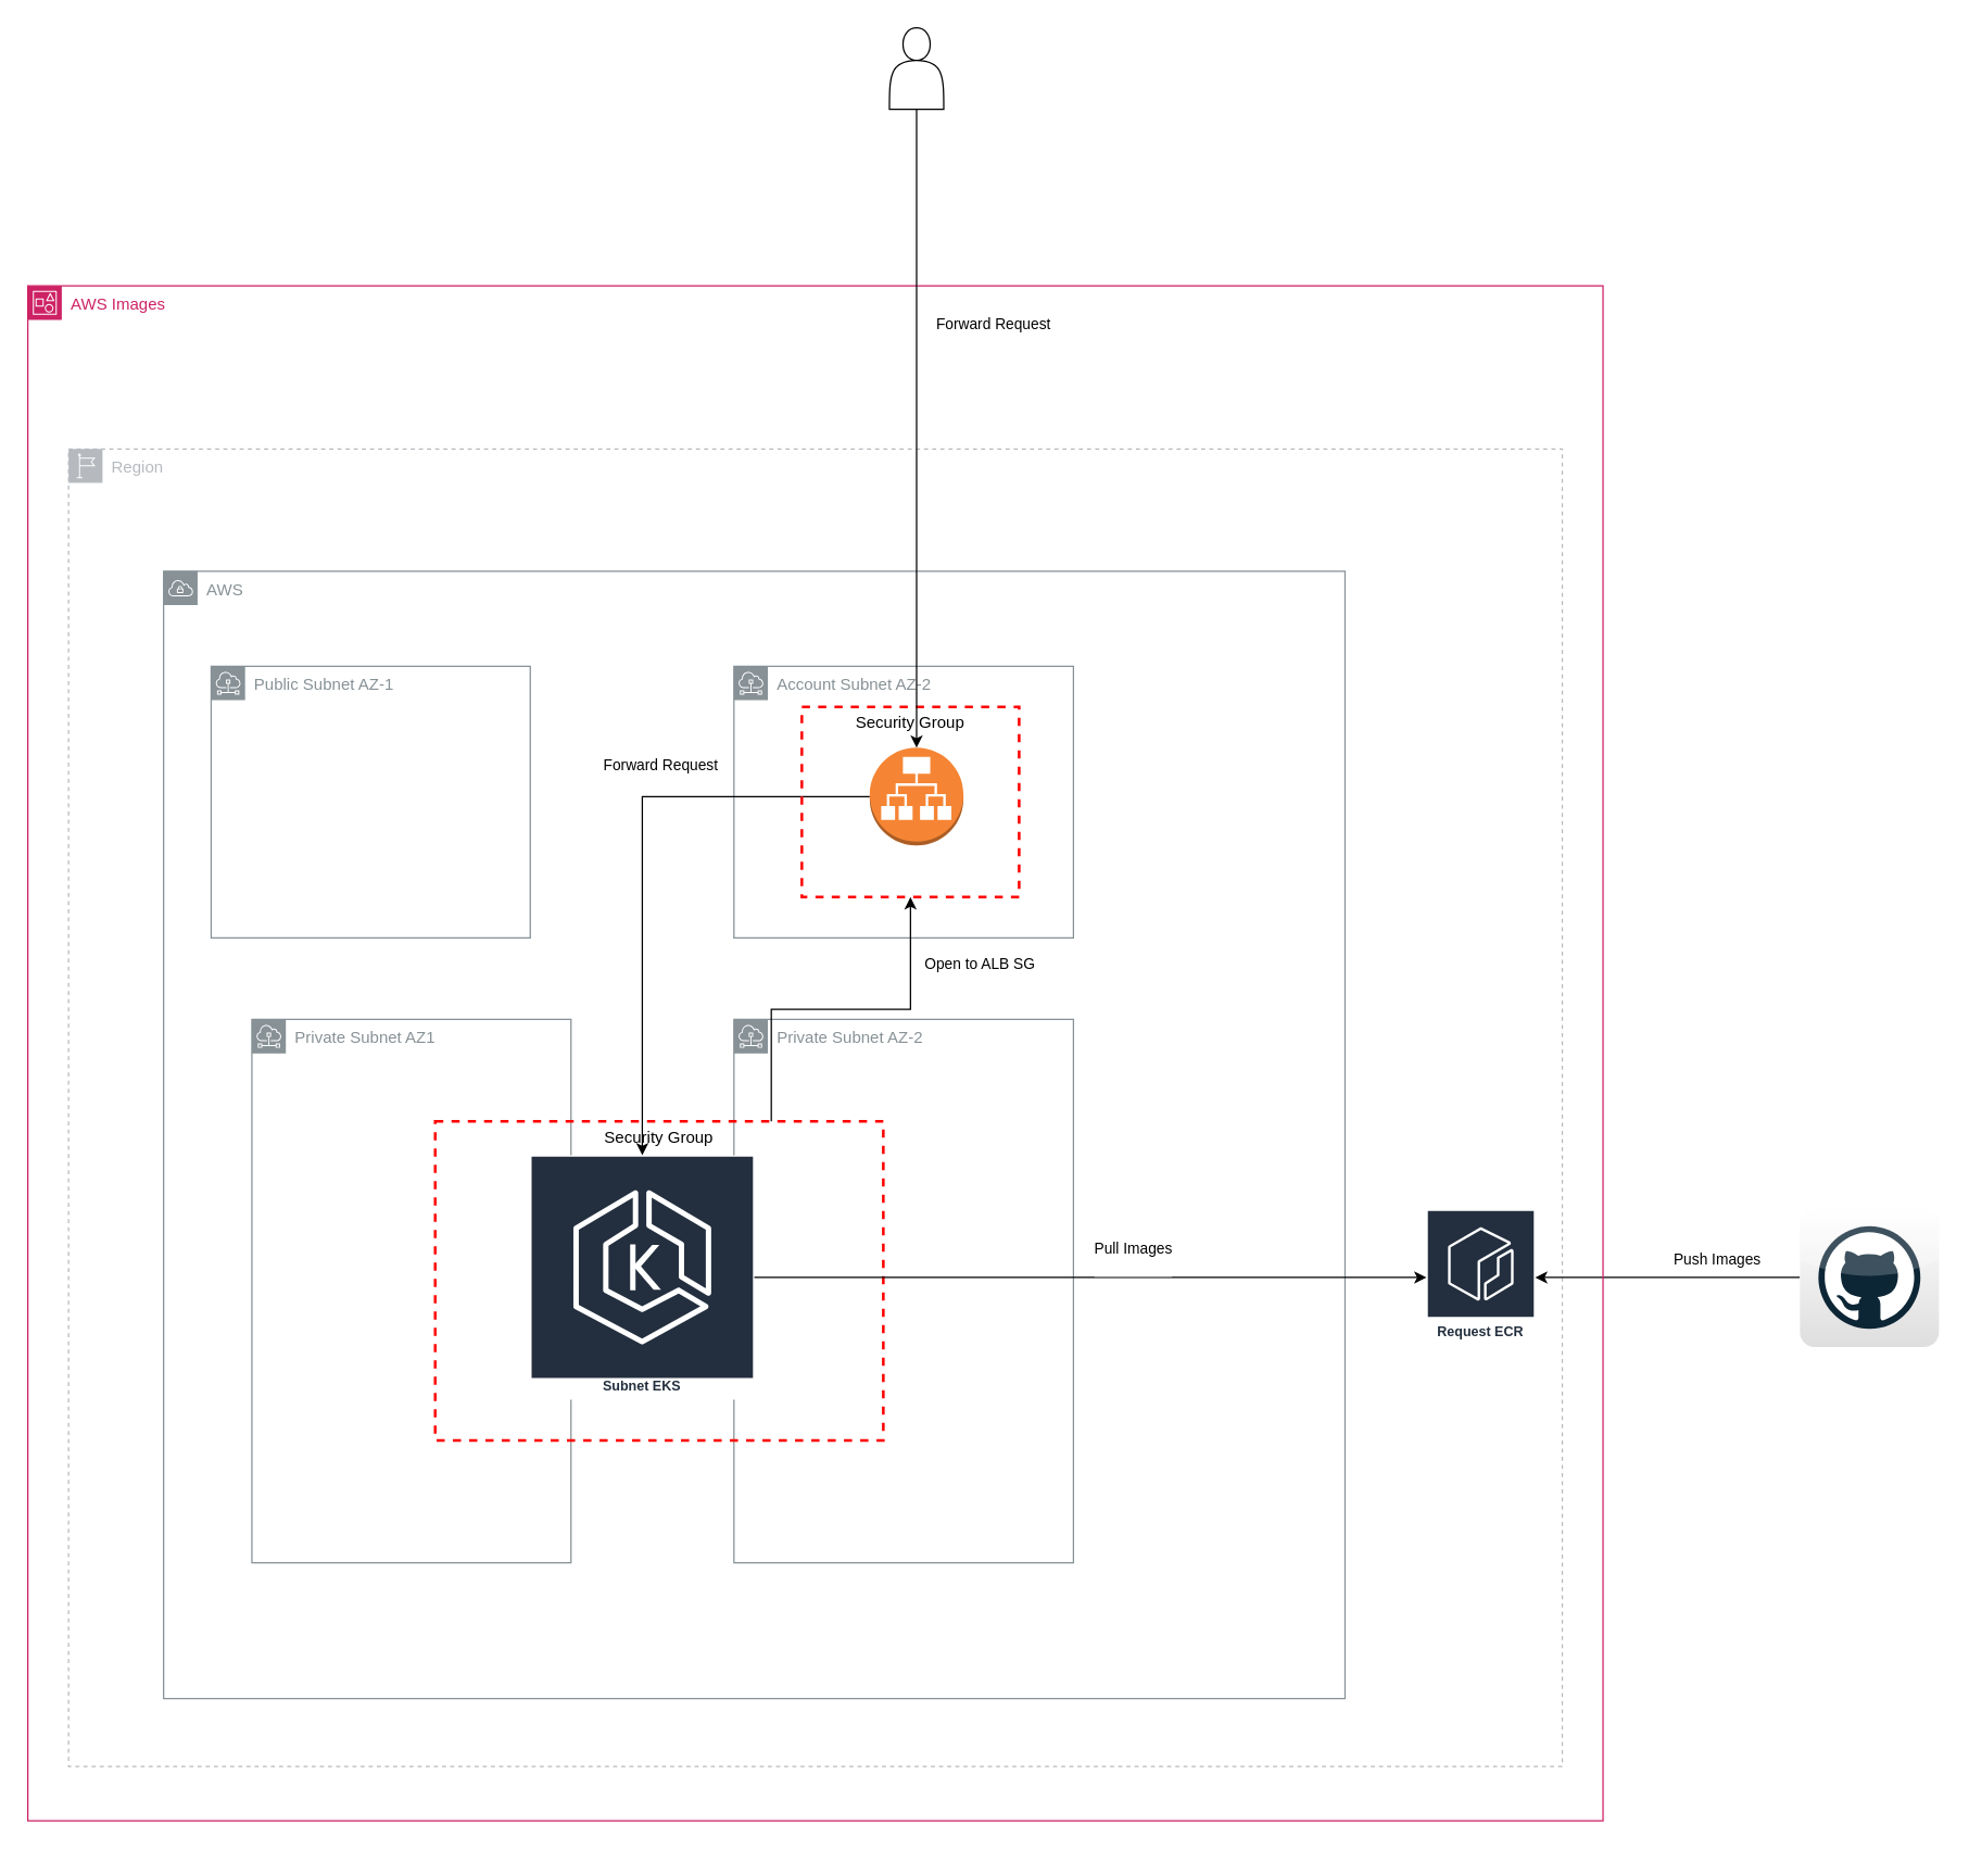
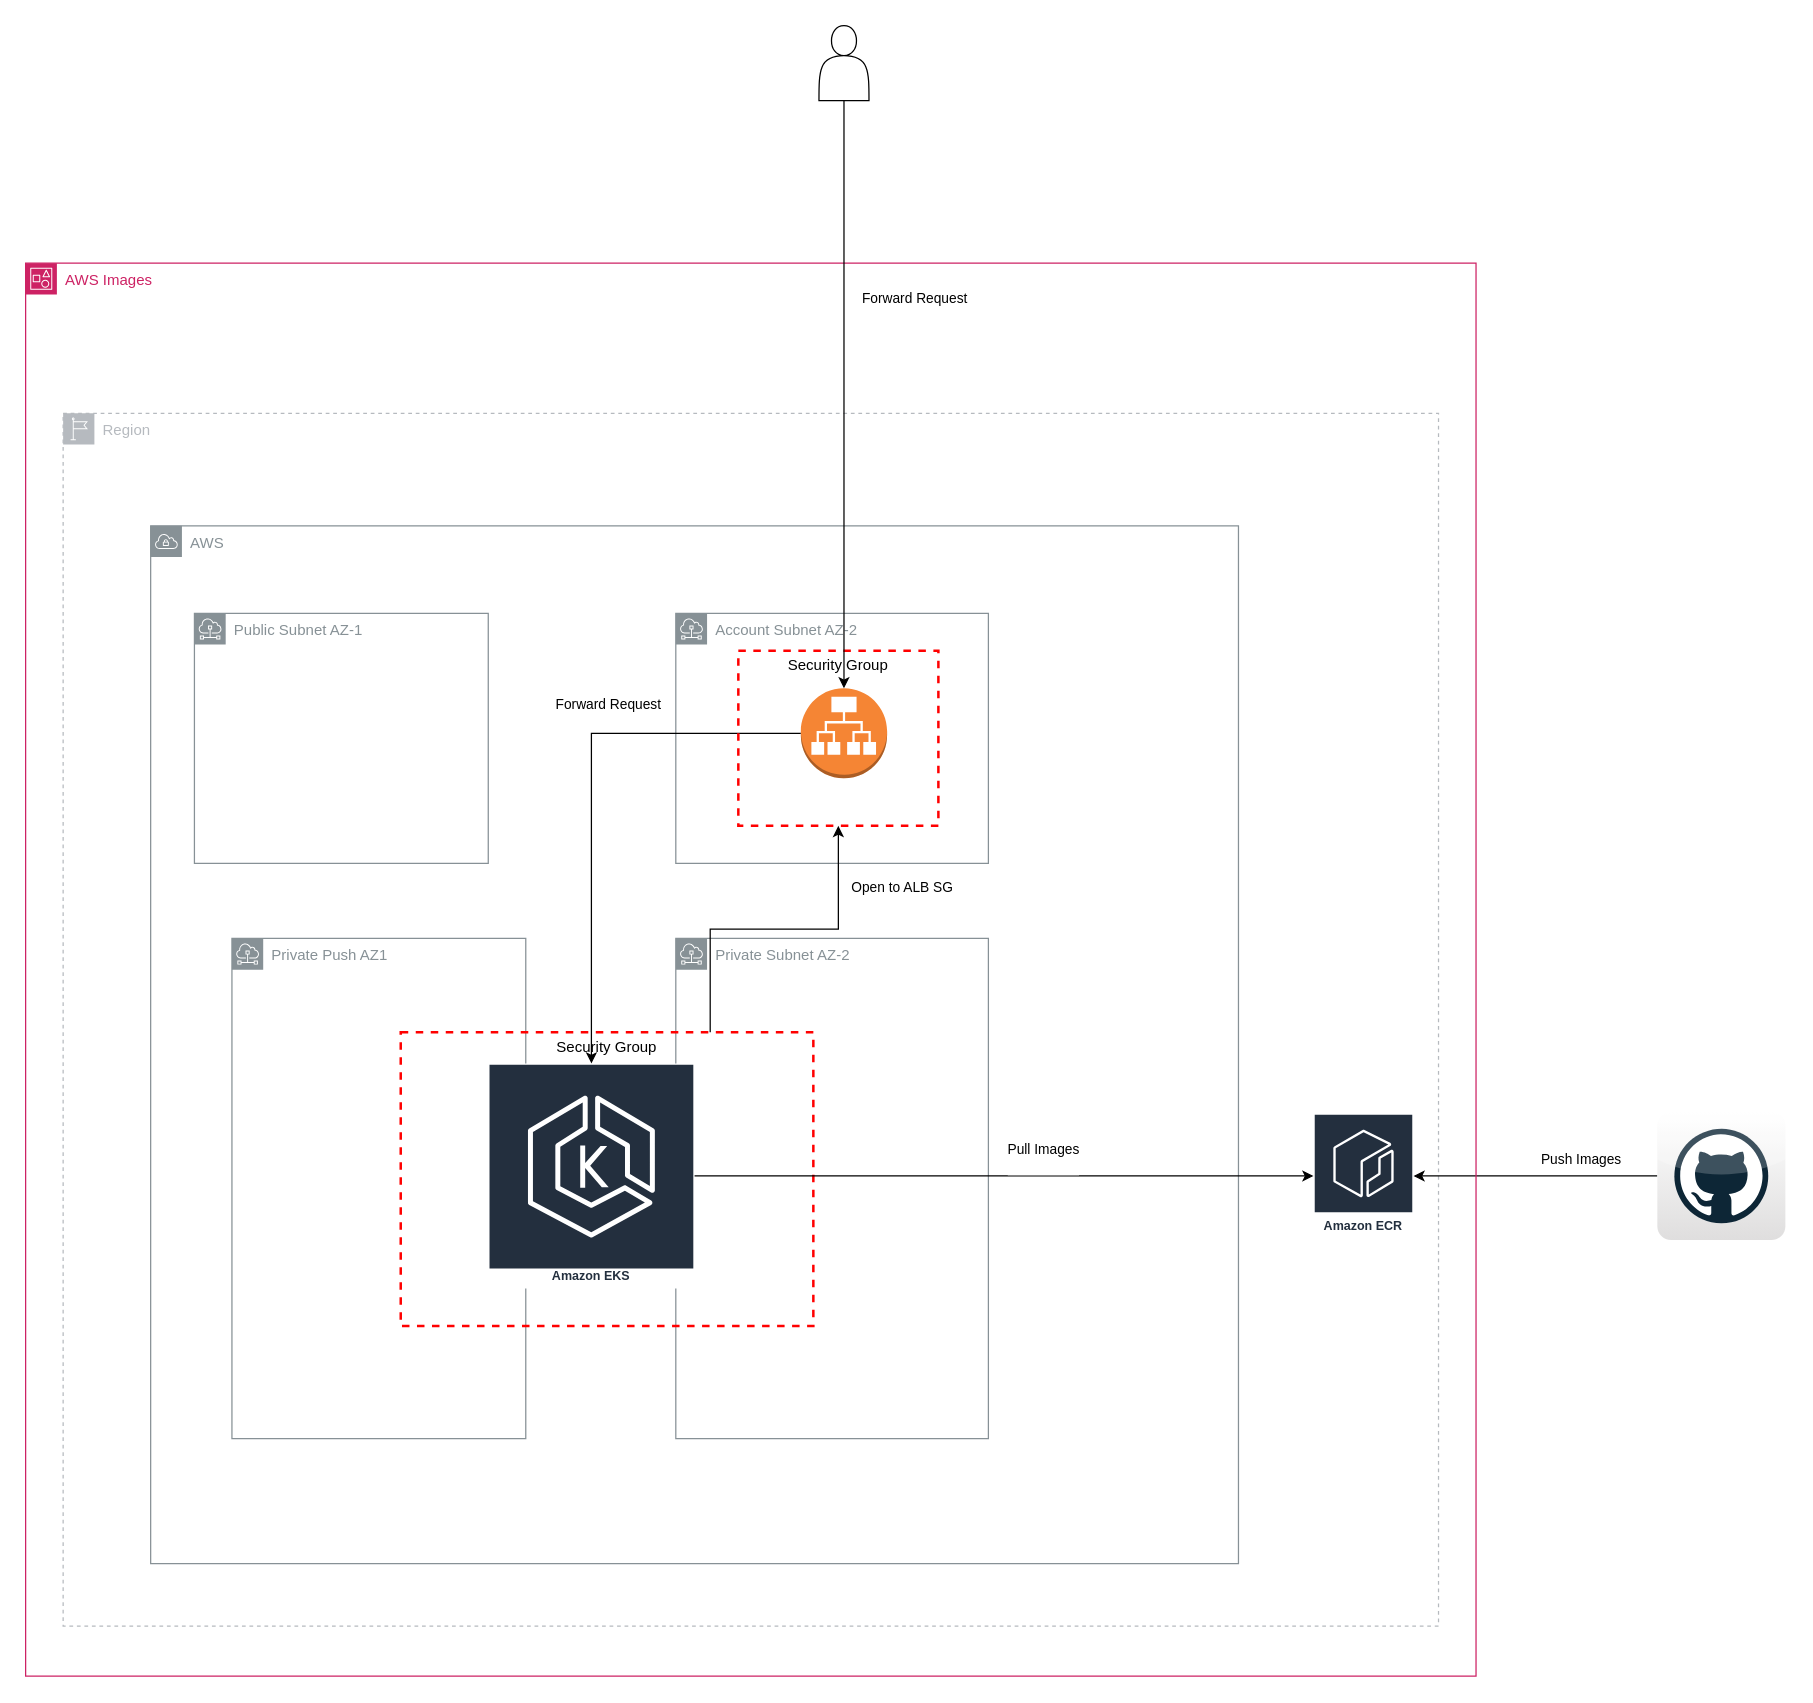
  <mxCell id="0" />
  <mxCell id="1" parent="0" />
  <mxCell id="2" value="Region" style="sketch=0;outlineConnect=0;gradientColor=none;html=1;whiteSpace=wrap;fontSize=12;fontStyle=0;shape=mxgraph.aws4.group;grIcon=mxgraph.aws4.group_region;strokeColor=#B6BABF;fillColor=none;verticalAlign=top;align=left;spacingLeft=30;fontColor=#B6BABF;dashed=1;" parent="1" vertex="1"><mxGeometry x="50" y="330" width="1100" height="970" as="geometry" /></mxCell>
  <mxCell id="3" value="AWS" style="sketch=0;outlineConnect=0;gradientColor=none;html=1;whiteSpace=wrap;fontSize=12;fontStyle=0;shape=mxgraph.aws4.group;grIcon=mxgraph.aws4.group_vpc;strokeColor=#879196;fillColor=none;verticalAlign=top;align=left;spacingLeft=30;fontColor=#879196;dashed=0;" parent="1" vertex="1"><mxGeometry x="120" y="420" width="870" height="830" as="geometry" /></mxCell>
- <mxCell id="4" value="Request ECR" style="sketch=0;outlineConnect=0;fontColor=#232F3E;gradientColor=none;strokeColor=#ffffff;fillColor=#232F3E;dashed=0;verticalLabelPosition=middle;verticalAlign=bottom;align=center;html=1;whiteSpace=wrap;fontSize=10;fontStyle=1;spacing=3;shape=mxgraph.aws4.productIcon;prIcon=mxgraph.aws4.ecr;" parent="1" vertex="1"><mxGeometry x="1050" y="890" width="80" height="100" as="geometry" /></mxCell>
+ <mxCell id="4" value="Amazon ECR" style="sketch=0;outlineConnect=0;fontColor=#232F3E;gradientColor=none;strokeColor=#ffffff;fillColor=#232F3E;dashed=0;verticalLabelPosition=middle;verticalAlign=bottom;align=center;html=1;whiteSpace=wrap;fontSize=10;fontStyle=1;spacing=3;shape=mxgraph.aws4.productIcon;prIcon=mxgraph.aws4.ecr;" parent="1" vertex="1"><mxGeometry x="1050" y="890" width="80" height="100" as="geometry" /></mxCell>
  <mxCell id="5" value="Public Subnet AZ-1" style="sketch=0;outlineConnect=0;gradientColor=none;html=1;whiteSpace=wrap;fontSize=12;fontStyle=0;shape=mxgraph.aws4.group;grIcon=mxgraph.aws4.group_subnet;strokeColor=#879196;fillColor=none;verticalAlign=top;align=left;spacingLeft=30;fontColor=#879196;dashed=0;" parent="1" vertex="1"><mxGeometry x="155" y="490" width="235" height="200" as="geometry" /></mxCell>
- <mxCell id="6" value="Private Subnet AZ1" style="sketch=0;outlineConnect=0;gradientColor=none;html=1;whiteSpace=wrap;fontSize=12;fontStyle=0;shape=mxgraph.aws4.group;grIcon=mxgraph.aws4.group_subnet;strokeColor=#879196;fillColor=none;verticalAlign=top;align=left;spacingLeft=30;fontColor=#879196;dashed=0;" parent="1" vertex="1"><mxGeometry x="185" y="750" width="235" height="400" as="geometry" /></mxCell>
+ <mxCell id="6" value="Private Push AZ1" style="sketch=0;outlineConnect=0;gradientColor=none;html=1;whiteSpace=wrap;fontSize=12;fontStyle=0;shape=mxgraph.aws4.group;grIcon=mxgraph.aws4.group_subnet;strokeColor=#879196;fillColor=none;verticalAlign=top;align=left;spacingLeft=30;fontColor=#879196;dashed=0;" parent="1" vertex="1"><mxGeometry x="185" y="750" width="235" height="400" as="geometry" /></mxCell>
  <mxCell id="7" value="Account Subnet AZ-2" style="sketch=0;outlineConnect=0;gradientColor=none;html=1;whiteSpace=wrap;fontSize=12;fontStyle=0;shape=mxgraph.aws4.group;grIcon=mxgraph.aws4.group_subnet;strokeColor=#879196;fillColor=none;verticalAlign=top;align=left;spacingLeft=30;fontColor=#879196;dashed=0;" parent="1" vertex="1"><mxGeometry x="540" y="490" width="250" height="200" as="geometry" /></mxCell>
  <mxCell id="8" value="Private Subnet AZ-2" style="sketch=0;outlineConnect=0;gradientColor=none;html=1;whiteSpace=wrap;fontSize=12;fontStyle=0;shape=mxgraph.aws4.group;grIcon=mxgraph.aws4.group_subnet;strokeColor=#879196;fillColor=none;verticalAlign=top;align=left;spacingLeft=30;fontColor=#879196;dashed=0;" parent="1" vertex="1"><mxGeometry x="540" y="750" width="250" height="400" as="geometry" /></mxCell>
- <mxCell id="9" value="Subnet EKS" style="sketch=0;outlineConnect=0;fontColor=#232F3E;gradientColor=none;strokeColor=#ffffff;fillColor=#232F3E;dashed=0;verticalLabelPosition=middle;verticalAlign=bottom;align=center;html=1;whiteSpace=wrap;fontSize=10;fontStyle=1;spacing=3;shape=mxgraph.aws4.productIcon;prIcon=mxgraph.aws4.eks;" parent="1" vertex="1"><mxGeometry x="390" y="850" width="165" height="180" as="geometry" /></mxCell>
+ <mxCell id="9" value="Amazon EKS" style="sketch=0;outlineConnect=0;fontColor=#232F3E;gradientColor=none;strokeColor=#ffffff;fillColor=#232F3E;dashed=0;verticalLabelPosition=middle;verticalAlign=bottom;align=center;html=1;whiteSpace=wrap;fontSize=10;fontStyle=1;spacing=3;shape=mxgraph.aws4.productIcon;prIcon=mxgraph.aws4.eks;" parent="1" vertex="1"><mxGeometry x="390" y="850" width="165" height="180" as="geometry" /></mxCell>
  <mxCell id="10" style="edgeStyle=orthogonalEdgeStyle;rounded=0;orthogonalLoop=1;jettySize=auto;html=1;" parent="1" source="12" target="9" edge="1"><mxGeometry relative="1" as="geometry" /></mxCell>
  <mxCell id="11" value="Forward Request&lt;div&gt;&lt;br&gt;&lt;/div&gt;" style="edgeLabel;html=1;align=center;verticalAlign=middle;resizable=0;points=[];" parent="10" vertex="1" connectable="0"><mxGeometry x="-0.062" y="-1" relative="1" as="geometry"><mxPoint x="14" y="-51" as="offset" /></mxGeometry></mxCell>
  <mxCell id="12" value="" style="outlineConnect=0;dashed=0;verticalLabelPosition=bottom;verticalAlign=top;align=center;html=1;shape=mxgraph.aws3.application_load_balancer;fillColor=#F58534;gradientColor=none;" parent="1" vertex="1"><mxGeometry x="640" y="550" width="69" height="72" as="geometry" /></mxCell>
  <mxCell id="13" style="edgeStyle=orthogonalEdgeStyle;rounded=0;orthogonalLoop=1;jettySize=auto;html=1;" parent="1" source="15" target="4" edge="1"><mxGeometry relative="1" as="geometry" /></mxCell>
  <mxCell id="14" value="Push Images" style="edgeLabel;html=1;align=center;verticalAlign=middle;resizable=0;points=[];" parent="13" vertex="1" connectable="0"><mxGeometry x="-0.032" relative="1" as="geometry"><mxPoint x="32" y="-14" as="offset" /></mxGeometry></mxCell>
  <mxCell id="15" value="" style="dashed=0;outlineConnect=0;html=1;align=center;labelPosition=center;verticalLabelPosition=bottom;verticalAlign=top;shape=mxgraph.webicons.github;gradientColor=#DFDEDE" parent="1" vertex="1"><mxGeometry x="1325" y="888.8" width="102.4" height="102.4" as="geometry" /></mxCell>
  <mxCell id="16" value="AWS Images" style="points=[[0,0],[0.25,0],[0.5,0],[0.75,0],[1,0],[1,0.25],[1,0.5],[1,0.75],[1,1],[0.75,1],[0.5,1],[0.25,1],[0,1],[0,0.75],[0,0.5],[0,0.25]];outlineConnect=0;gradientColor=none;html=1;whiteSpace=wrap;fontSize=12;fontStyle=0;container=1;pointerEvents=0;collapsible=0;recursiveResize=0;shape=mxgraph.aws4.group;grIcon=mxgraph.aws4.group_account;strokeColor=#CD2264;fillColor=none;verticalAlign=top;align=left;spacingLeft=30;fontColor=#CD2264;dashed=0;" parent="1" vertex="1"><mxGeometry x="20" y="210" width="1160" height="1130" as="geometry" /></mxCell>
  <mxCell id="17" value="Security Group" style="fontStyle=0;verticalAlign=top;align=center;spacingTop=-2;fillColor=none;rounded=0;whiteSpace=wrap;html=1;strokeColor=#FF0000;strokeWidth=2;dashed=1;container=1;collapsible=0;expand=0;recursiveResize=0;" parent="16" vertex="1"><mxGeometry x="570" y="310" width="160" height="140" as="geometry" /></mxCell>
  <mxCell id="18" style="edgeStyle=orthogonalEdgeStyle;rounded=0;orthogonalLoop=1;jettySize=auto;html=1;exitX=0.75;exitY=0;exitDx=0;exitDy=0;" parent="16" source="20" target="17" edge="1"><mxGeometry relative="1" as="geometry" /></mxCell>
  <mxCell id="19" value="Open to ALB SG&lt;div&gt;&lt;br&gt;&lt;/div&gt;" style="edgeLabel;html=1;align=center;verticalAlign=middle;resizable=0;points=[];" parent="18" vertex="1" connectable="0"><mxGeometry x="0.582" y="-3" relative="1" as="geometry"><mxPoint x="47" as="offset" /></mxGeometry></mxCell>
  <mxCell id="20" value="Security Group" style="fontStyle=0;verticalAlign=top;align=center;spacingTop=-2;fillColor=none;rounded=0;whiteSpace=wrap;html=1;strokeColor=#FF0000;strokeWidth=2;dashed=1;container=1;collapsible=0;expand=0;recursiveResize=0;" parent="16" vertex="1"><mxGeometry x="300" y="615" width="330" height="235" as="geometry" /></mxCell>
  <mxCell id="21" style="edgeStyle=orthogonalEdgeStyle;rounded=0;orthogonalLoop=1;jettySize=auto;html=1;exitX=0.5;exitY=1;exitDx=0;exitDy=0;" parent="1" source="23" target="12" edge="1"><mxGeometry relative="1" as="geometry"><mxPoint x="674.5" y="320" as="sourcePoint" /></mxGeometry></mxCell>
  <mxCell id="22" value="Forward Request" style="edgeLabel;html=1;align=center;verticalAlign=middle;resizable=0;points=[];" parent="21" vertex="1" connectable="0"><mxGeometry x="-0.334" y="2" relative="1" as="geometry"><mxPoint x="54" as="offset" /></mxGeometry></mxCell>
  <mxCell id="23" value="" style="shape=actor;whiteSpace=wrap;html=1;" parent="1" vertex="1"><mxGeometry x="654.5" y="20" width="40" height="60" as="geometry" /></mxCell>
  <mxCell id="24" style="edgeStyle=orthogonalEdgeStyle;rounded=0;orthogonalLoop=1;jettySize=auto;html=1;" parent="1" source="9" edge="1"><mxGeometry relative="1" as="geometry"><mxPoint x="1050" y="940" as="targetPoint" /></mxGeometry></mxCell>
  <mxCell id="25" value="Pull Images&lt;div&gt;&lt;br&gt;&lt;/div&gt;" style="edgeLabel;html=1;align=center;verticalAlign=middle;resizable=0;points=[];" parent="24" vertex="1" connectable="0"><mxGeometry x="0.104" y="-2" relative="1" as="geometry"><mxPoint x="5" y="-17" as="offset" /></mxGeometry></mxCell>
